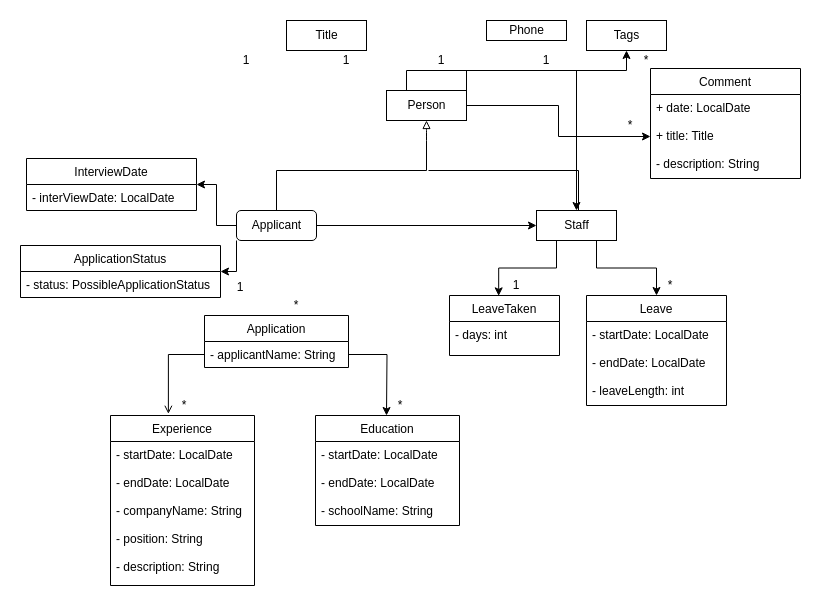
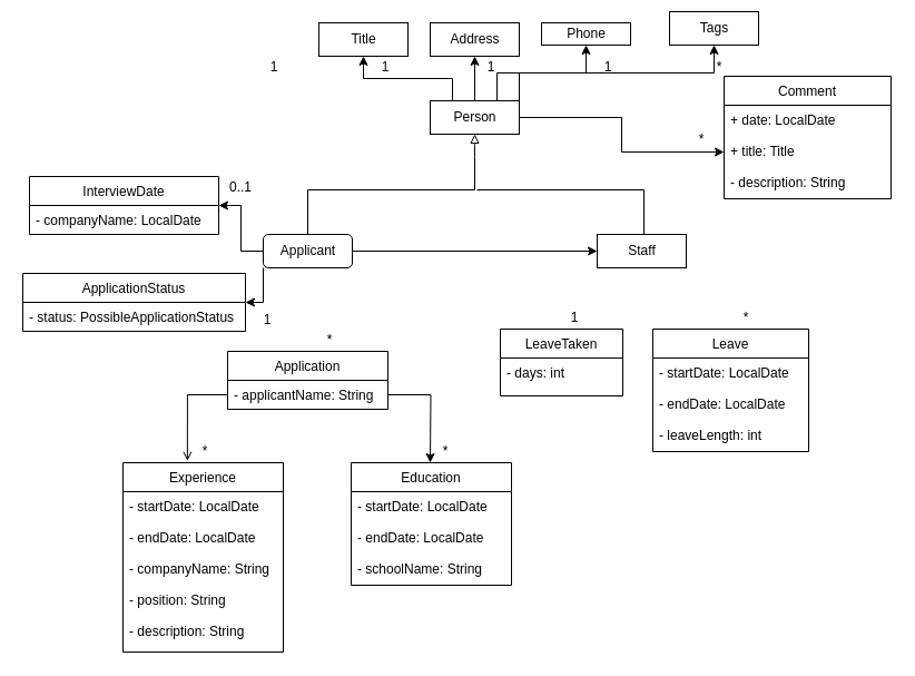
  <mxCell id="0" />
  <mxCell id="1" parent="0" />
- <mxCell id="2" style="edgeStyle=orthogonalEdgeStyle;rounded=0;orthogonalLoop=1;jettySize=auto;html=1;exitX=0.25;exitY=0;exitDx=0;exitDy=0;" edge="1" parent="1" source="7" target="28"><mxGeometry relative="1" as="geometry" /></mxCell>
+ <mxCell id="2" style="edgeStyle=orthogonalEdgeStyle;rounded=0;orthogonalLoop=1;jettySize=auto;html=1;exitX=0.25;exitY=0;exitDx=0;exitDy=0;entryX=0.5;entryY=1;entryDx=0;entryDy=0;" edge="1" parent="1" source="7" target="8"><mxGeometry relative="1" as="geometry" /></mxCell>
+ <mxCell id="3" style="edgeStyle=orthogonalEdgeStyle;rounded=0;orthogonalLoop=1;jettySize=auto;html=1;exitX=0.5;exitY=0;exitDx=0;exitDy=0;entryX=0.5;entryY=1;entryDx=0;entryDy=0;" edge="1" parent="1" source="7" target="9"><mxGeometry relative="1" as="geometry" /></mxCell>
  <mxCell id="4" style="edgeStyle=orthogonalEdgeStyle;rounded=0;orthogonalLoop=1;jettySize=auto;html=1;exitX=1;exitY=0;exitDx=0;exitDy=0;entryX=0.5;entryY=1;entryDx=0;entryDy=0;" edge="1" parent="1" source="7" target="11"><mxGeometry relative="1" as="geometry" /></mxCell>
+ <mxCell id="5" style="edgeStyle=orthogonalEdgeStyle;rounded=0;orthogonalLoop=1;jettySize=auto;html=1;exitX=0.75;exitY=0;exitDx=0;exitDy=0;entryX=0.5;entryY=1;entryDx=0;entryDy=0;" edge="1" parent="1" source="7" target="10"><mxGeometry relative="1" as="geometry" /></mxCell>
  <mxCell id="6" style="edgeStyle=orthogonalEdgeStyle;rounded=0;orthogonalLoop=1;jettySize=auto;html=1;exitX=1;exitY=0.5;exitDx=0;exitDy=0;endArrow=classic;endFill=1;" edge="1" parent="1" source="7" target="47"><mxGeometry relative="1" as="geometry" /></mxCell>
  <mxCell id="7" value="Person" style="html=1;" vertex="1" parent="1"><mxGeometry x="386" y="90" width="80" height="30" as="geometry" /></mxCell>
  <mxCell id="8" value="Title" style="html=1;" vertex="1" parent="1"><mxGeometry x="286" y="20" width="80" height="30" as="geometry" /></mxCell>
+ <mxCell id="9" value="Address" style="html=1;" vertex="1" parent="1"><mxGeometry x="386" y="20" width="80" height="30" as="geometry" /></mxCell>
  <mxCell id="10" value="Phone" style="html=1;" vertex="1" parent="1"><mxGeometry x="486" y="20" width="80" height="20" as="geometry" /></mxCell>
- <mxCell id="11" value="Tags" style="html=1;" vertex="1" parent="1"><mxGeometry x="586" y="20" width="80" height="30" as="geometry" /></mxCell>
+ <mxCell id="11" value="Tags" style="html=1;" vertex="1" parent="1"><mxGeometry x="601" y="10" width="80" height="30" as="geometry" /></mxCell>
  <mxCell id="12" value="*" style="text;html=1;strokeColor=none;fillColor=none;align=center;verticalAlign=middle;whiteSpace=wrap;rounded=0;" vertex="1" parent="1"><mxGeometry x="626" y="50" width="40" height="20" as="geometry" /></mxCell>
  <mxCell id="13" value="1" style="text;html=1;strokeColor=none;fillColor=none;align=center;verticalAlign=middle;whiteSpace=wrap;rounded=0;" vertex="1" parent="1"><mxGeometry x="226" y="50" width="40" height="20" as="geometry" /></mxCell>
  <mxCell id="14" value="1" style="text;html=1;strokeColor=none;fillColor=none;align=center;verticalAlign=middle;whiteSpace=wrap;rounded=0;" vertex="1" parent="1"><mxGeometry x="326" y="50" width="40" height="20" as="geometry" /></mxCell>
  <mxCell id="15" value="1" style="text;html=1;strokeColor=none;fillColor=none;align=center;verticalAlign=middle;whiteSpace=wrap;rounded=0;" vertex="1" parent="1"><mxGeometry x="421" y="50" width="40" height="20" as="geometry" /></mxCell>
  <mxCell id="16" value="1" style="text;html=1;strokeColor=none;fillColor=none;align=center;verticalAlign=middle;whiteSpace=wrap;rounded=0;" vertex="1" parent="1"><mxGeometry x="526" y="50" width="40" height="20" as="geometry" /></mxCell>
  <mxCell id="17" value="" style="endArrow=block;html=1;entryX=0.5;entryY=1;entryDx=0;entryDy=0;endFill=0;" edge="1" parent="1" target="7"><mxGeometry width="50" height="50" relative="1" as="geometry"><mxPoint x="426" y="170" as="sourcePoint" /><mxPoint x="506" y="230" as="targetPoint" /><Array as="points"><mxPoint x="426" y="130" /></Array></mxGeometry></mxCell>
  <mxCell id="18" value="" style="endArrow=none;html=1;" edge="1" parent="1"><mxGeometry width="50" height="50" relative="1" as="geometry"><mxPoint x="276" y="170" as="sourcePoint" /><mxPoint x="426" y="170" as="targetPoint" /></mxGeometry></mxCell>
  <mxCell id="19" value="" style="endArrow=none;html=1;" edge="1" parent="1" target="25"><mxGeometry width="50" height="50" relative="1" as="geometry"><mxPoint x="276" y="170" as="sourcePoint" /><mxPoint x="276" y="210" as="targetPoint" /></mxGeometry></mxCell>
  <mxCell id="20" value="" style="endArrow=none;html=1;" edge="1" parent="1"><mxGeometry width="50" height="50" relative="1" as="geometry"><mxPoint x="428" y="170" as="sourcePoint" /><mxPoint x="578" y="170" as="targetPoint" /></mxGeometry></mxCell>
  <mxCell id="21" value="" style="endArrow=none;html=1;entryX=0.5;entryY=0;entryDx=0;entryDy=0;" edge="1" parent="1"><mxGeometry width="50" height="50" relative="1" as="geometry"><mxPoint x="578" y="170" as="sourcePoint" /><mxPoint x="578" y="210" as="targetPoint" /></mxGeometry></mxCell>
  <mxCell id="22" style="edgeStyle=orthogonalEdgeStyle;rounded=0;orthogonalLoop=1;jettySize=auto;html=1;exitX=0;exitY=0.5;exitDx=0;exitDy=0;entryX=1;entryY=0.5;entryDx=0;entryDy=0;endArrow=classic;endFill=1;" edge="1" parent="1" source="25" target="29"><mxGeometry relative="1" as="geometry" /></mxCell>
  <mxCell id="23" style="edgeStyle=orthogonalEdgeStyle;rounded=0;orthogonalLoop=1;jettySize=auto;html=1;exitX=0;exitY=1;exitDx=0;exitDy=0;entryX=1;entryY=0.5;entryDx=0;entryDy=0;endArrow=classic;endFill=1;" edge="1" parent="1" source="25" target="31"><mxGeometry relative="1" as="geometry"><Array as="points"><mxPoint x="236" y="271" /></Array></mxGeometry></mxCell>
  <mxCell id="24" style="edgeStyle=orthogonalEdgeStyle;rounded=0;orthogonalLoop=1;jettySize=auto;html=1;endArrow=classic;endFill=1;" edge="1" parent="1" source="25" target="28"><mxGeometry relative="1" as="geometry" /></mxCell>
  <mxCell id="25" value="Applicant" style="html=1;rounded=1;" vertex="1" parent="1"><mxGeometry x="236" y="210" width="80" height="30" as="geometry" /></mxCell>
- <mxCell id="26" style="edgeStyle=orthogonalEdgeStyle;rounded=0;orthogonalLoop=1;jettySize=auto;html=1;exitX=0.25;exitY=1;exitDx=0;exitDy=0;entryX=0.447;entryY=0.006;entryDx=0;entryDy=0;entryPerimeter=0;endArrow=classic;endFill=1;" edge="1" parent="1" source="28" target="51"><mxGeometry relative="1" as="geometry" /></mxCell>
- <mxCell id="27" style="edgeStyle=orthogonalEdgeStyle;rounded=0;orthogonalLoop=1;jettySize=auto;html=1;exitX=0.75;exitY=1;exitDx=0;exitDy=0;entryX=0.5;entryY=0;entryDx=0;entryDy=0;endArrow=classic;endFill=1;" edge="1" parent="1" source="28" target="49"><mxGeometry relative="1" as="geometry" /></mxCell>
  <mxCell id="28" value="Staff" style="html=1;" vertex="1" parent="1"><mxGeometry x="536" y="210" width="80" height="30" as="geometry" /></mxCell>
  <mxCell id="29" value="InterviewDate" style="swimlane;fontStyle=0;childLayout=stackLayout;horizontal=1;startSize=26;fillColor=none;horizontalStack=0;resizeParent=1;resizeParentMax=0;resizeLast=0;collapsible=1;marginBottom=0;" vertex="1" parent="1"><mxGeometry x="26" y="158" width="170" height="52" as="geometry" /></mxCell>
- <mxCell id="30" value="- interViewDate: LocalDate" style="text;strokeColor=none;fillColor=none;align=left;verticalAlign=top;spacingLeft=4;spacingRight=4;overflow=hidden;rotatable=0;points=[[0,0.5],[1,0.5]];portConstraint=eastwest;" vertex="1" parent="29"><mxGeometry y="26" width="170" height="26" as="geometry" /></mxCell>
+ <mxCell id="30" value="- companyName: LocalDate" style="text;strokeColor=none;fillColor=none;align=left;verticalAlign=top;spacingLeft=4;spacingRight=4;overflow=hidden;rotatable=0;points=[[0,0.5],[1,0.5]];portConstraint=eastwest;" vertex="1" parent="29"><mxGeometry y="26" width="170" height="26" as="geometry" /></mxCell>
  <mxCell id="31" value="ApplicationStatus" style="swimlane;fontStyle=0;childLayout=stackLayout;horizontal=1;startSize=26;fillColor=none;horizontalStack=0;resizeParent=1;resizeParentMax=0;resizeLast=0;collapsible=1;marginBottom=0;" vertex="1" parent="1"><mxGeometry y="245" width="200" height="52" as="geometry" x="20" /></mxCell>
  <mxCell id="32" value="- status: PossibleApplicationStatus" style="text;strokeColor=none;fillColor=none;align=left;verticalAlign=top;spacingLeft=4;spacingRight=4;overflow=hidden;rotatable=0;points=[[0,0.5],[1,0.5]];portConstraint=eastwest;" vertex="1" parent="31"><mxGeometry y="26" width="200" height="26" as="geometry" /></mxCell>
  <mxCell id="33" value="1" style="text;html=1;strokeColor=none;fillColor=none;align=center;verticalAlign=middle;whiteSpace=wrap;rounded=0;" vertex="1" parent="1"><mxGeometry x="220" y="277" width="40" height="20" as="geometry" /></mxCell>
+ <mxCell id="34" value="0..1" style="text;html=1;strokeColor=none;fillColor=none;align=center;verticalAlign=middle;whiteSpace=wrap;rounded=0;" vertex="1" parent="1"><mxGeometry x="196" y="158" width="40" height="20" as="geometry" /></mxCell>
  <mxCell id="35" value="Application" style="swimlane;fontStyle=0;childLayout=stackLayout;horizontal=1;startSize=26;fillColor=none;horizontalStack=0;resizeParent=1;resizeParentMax=0;resizeLast=0;collapsible=1;marginBottom=0;" vertex="1" parent="1"><mxGeometry x="204" y="315" width="144" height="52" as="geometry" /></mxCell>
  <mxCell id="36" value="- applicantName: String" style="text;strokeColor=none;fillColor=none;align=left;verticalAlign=top;spacingLeft=4;spacingRight=4;overflow=hidden;rotatable=0;points=[[0,0.5],[1,0.5]];portConstraint=eastwest;" vertex="1" parent="35"><mxGeometry y="26" width="144" height="26" as="geometry" /></mxCell>
  <mxCell id="37" value="Experience" style="swimlane;fontStyle=0;childLayout=stackLayout;horizontal=1;startSize=26;fillColor=none;horizontalStack=0;resizeParent=1;resizeParentMax=0;resizeLast=0;collapsible=1;marginBottom=0;" vertex="1" parent="1"><mxGeometry x="110" y="415" width="144" height="170" as="geometry" /></mxCell>
  <mxCell id="38" value="- startDate: LocalDate&#10;&#10;- endDate: LocalDate&#10;&#10;- companyName: String&#10;&#10;- position: String&#10;&#10;- description: String" style="text;strokeColor=none;fillColor=none;align=left;verticalAlign=top;spacingLeft=4;spacingRight=4;overflow=hidden;rotatable=0;points=[[0,0.5],[1,0.5]];portConstraint=eastwest;" vertex="1" parent="37"><mxGeometry y="26" width="144" height="144" as="geometry" /></mxCell>
  <mxCell id="39" style="edgeStyle=orthogonalEdgeStyle;rounded=0;orthogonalLoop=1;jettySize=auto;html=1;exitX=0;exitY=0.5;exitDx=0;exitDy=0;entryX=0.402;entryY=-0.01;entryDx=0;entryDy=0;entryPerimeter=0;endArrow=open;endFill=1;" edge="1" parent="1" source="36" target="37"><mxGeometry relative="1" as="geometry" /></mxCell>
  <mxCell id="40" style="edgeStyle=orthogonalEdgeStyle;rounded=0;orthogonalLoop=1;jettySize=auto;html=1;exitX=1;exitY=0.5;exitDx=0;exitDy=0;endArrow=classic;endFill=1;entryX=0.5;entryY=0;entryDx=0;entryDy=0;" edge="1" parent="1" source="36"><mxGeometry relative="1" as="geometry"><mxPoint x="386" y="415" as="targetPoint" /></mxGeometry></mxCell>
  <mxCell id="41" value="Education" style="swimlane;fontStyle=0;childLayout=stackLayout;horizontal=1;startSize=26;fillColor=none;horizontalStack=0;resizeParent=1;resizeParentMax=0;resizeLast=0;collapsible=1;marginBottom=0;" vertex="1" parent="1"><mxGeometry x="315" y="415" width="144" height="110" as="geometry" /></mxCell>
  <mxCell id="42" value="- startDate: LocalDate&#10;&#10;- endDate: LocalDate&#10;&#10;- schoolName: String" style="text;strokeColor=none;fillColor=none;align=left;verticalAlign=top;spacingLeft=4;spacingRight=4;overflow=hidden;rotatable=0;points=[[0,0.5],[1,0.5]];portConstraint=eastwest;" vertex="1" parent="41"><mxGeometry y="26" width="144" height="84" as="geometry" /></mxCell>
  <mxCell id="43" value="*" style="text;html=1;strokeColor=none;fillColor=none;align=center;verticalAlign=middle;whiteSpace=wrap;rounded=0;" vertex="1" parent="1"><mxGeometry x="164" y="395" width="40" height="20" as="geometry" /></mxCell>
  <mxCell id="44" value="*" style="text;html=1;strokeColor=none;fillColor=none;align=center;verticalAlign=middle;whiteSpace=wrap;rounded=0;" vertex="1" parent="1"><mxGeometry x="380" y="395" width="40" height="20" as="geometry" /></mxCell>
  <mxCell id="45" value="*" style="text;html=1;strokeColor=none;fillColor=none;align=center;verticalAlign=middle;whiteSpace=wrap;rounded=0;" vertex="1" parent="1"><mxGeometry x="276" y="295" width="40" height="20" as="geometry" /></mxCell>
  <mxCell id="46" value="Comment" style="swimlane;fontStyle=0;childLayout=stackLayout;horizontal=1;startSize=26;fillColor=none;horizontalStack=0;resizeParent=1;resizeParentMax=0;resizeLast=0;collapsible=1;marginBottom=0;" vertex="1" parent="1"><mxGeometry x="650" y="68" width="150" height="110" as="geometry" /></mxCell>
  <mxCell id="47" value="+ date: LocalDate&#10;&#10;+ title: Title&#10;&#10;- description: String" style="text;strokeColor=none;fillColor=none;align=left;verticalAlign=top;spacingLeft=4;spacingRight=4;overflow=hidden;rotatable=0;points=[[0,0.5],[1,0.5]];portConstraint=eastwest;" vertex="1" parent="46"><mxGeometry y="26" width="150" height="84" as="geometry" /></mxCell>
  <mxCell id="48" value="*" style="text;html=1;strokeColor=none;fillColor=none;align=center;verticalAlign=middle;whiteSpace=wrap;rounded=0;" vertex="1" parent="1"><mxGeometry x="610" y="115" width="40" height="20" as="geometry" /></mxCell>
  <mxCell id="49" value="Leave" style="swimlane;fontStyle=0;childLayout=stackLayout;horizontal=1;startSize=26;fillColor=none;horizontalStack=0;resizeParent=1;resizeParentMax=0;resizeLast=0;collapsible=1;marginBottom=0;" vertex="1" parent="1"><mxGeometry x="586" y="295" width="140" height="110" as="geometry" /></mxCell>
  <mxCell id="50" value="- startDate: LocalDate&#10;&#10;- endDate: LocalDate&#10;&#10;- leaveLength: int" style="text;strokeColor=none;fillColor=none;align=left;verticalAlign=top;spacingLeft=4;spacingRight=4;overflow=hidden;rotatable=0;points=[[0,0.5],[1,0.5]];portConstraint=eastwest;" vertex="1" parent="49"><mxGeometry y="26" width="140" height="84" as="geometry" /></mxCell>
  <mxCell id="51" value="LeaveTaken" style="swimlane;fontStyle=0;childLayout=stackLayout;horizontal=1;startSize=26;fillColor=none;horizontalStack=0;resizeParent=1;resizeParentMax=0;resizeLast=0;collapsible=1;marginBottom=0;" vertex="1" parent="1"><mxGeometry x="449" y="295" width="110" height="60" as="geometry" /></mxCell>
  <mxCell id="52" value="- days: int" style="text;strokeColor=none;fillColor=none;align=left;verticalAlign=top;spacingLeft=4;spacingRight=4;overflow=hidden;rotatable=0;points=[[0,0.5],[1,0.5]];portConstraint=eastwest;" vertex="1" parent="51"><mxGeometry y="26" width="110" height="34" as="geometry" /></mxCell>
  <mxCell id="53" value="1" style="text;html=1;strokeColor=none;fillColor=none;align=center;verticalAlign=middle;whiteSpace=wrap;rounded=0;" vertex="1" parent="1"><mxGeometry x="496" y="275" width="40" height="20" as="geometry" /></mxCell>
  <mxCell id="54" value="*" style="text;html=1;strokeColor=none;fillColor=none;align=center;verticalAlign=middle;whiteSpace=wrap;rounded=0;" vertex="1" parent="1"><mxGeometry x="650" y="275" width="40" height="20" as="geometry" /></mxCell>
